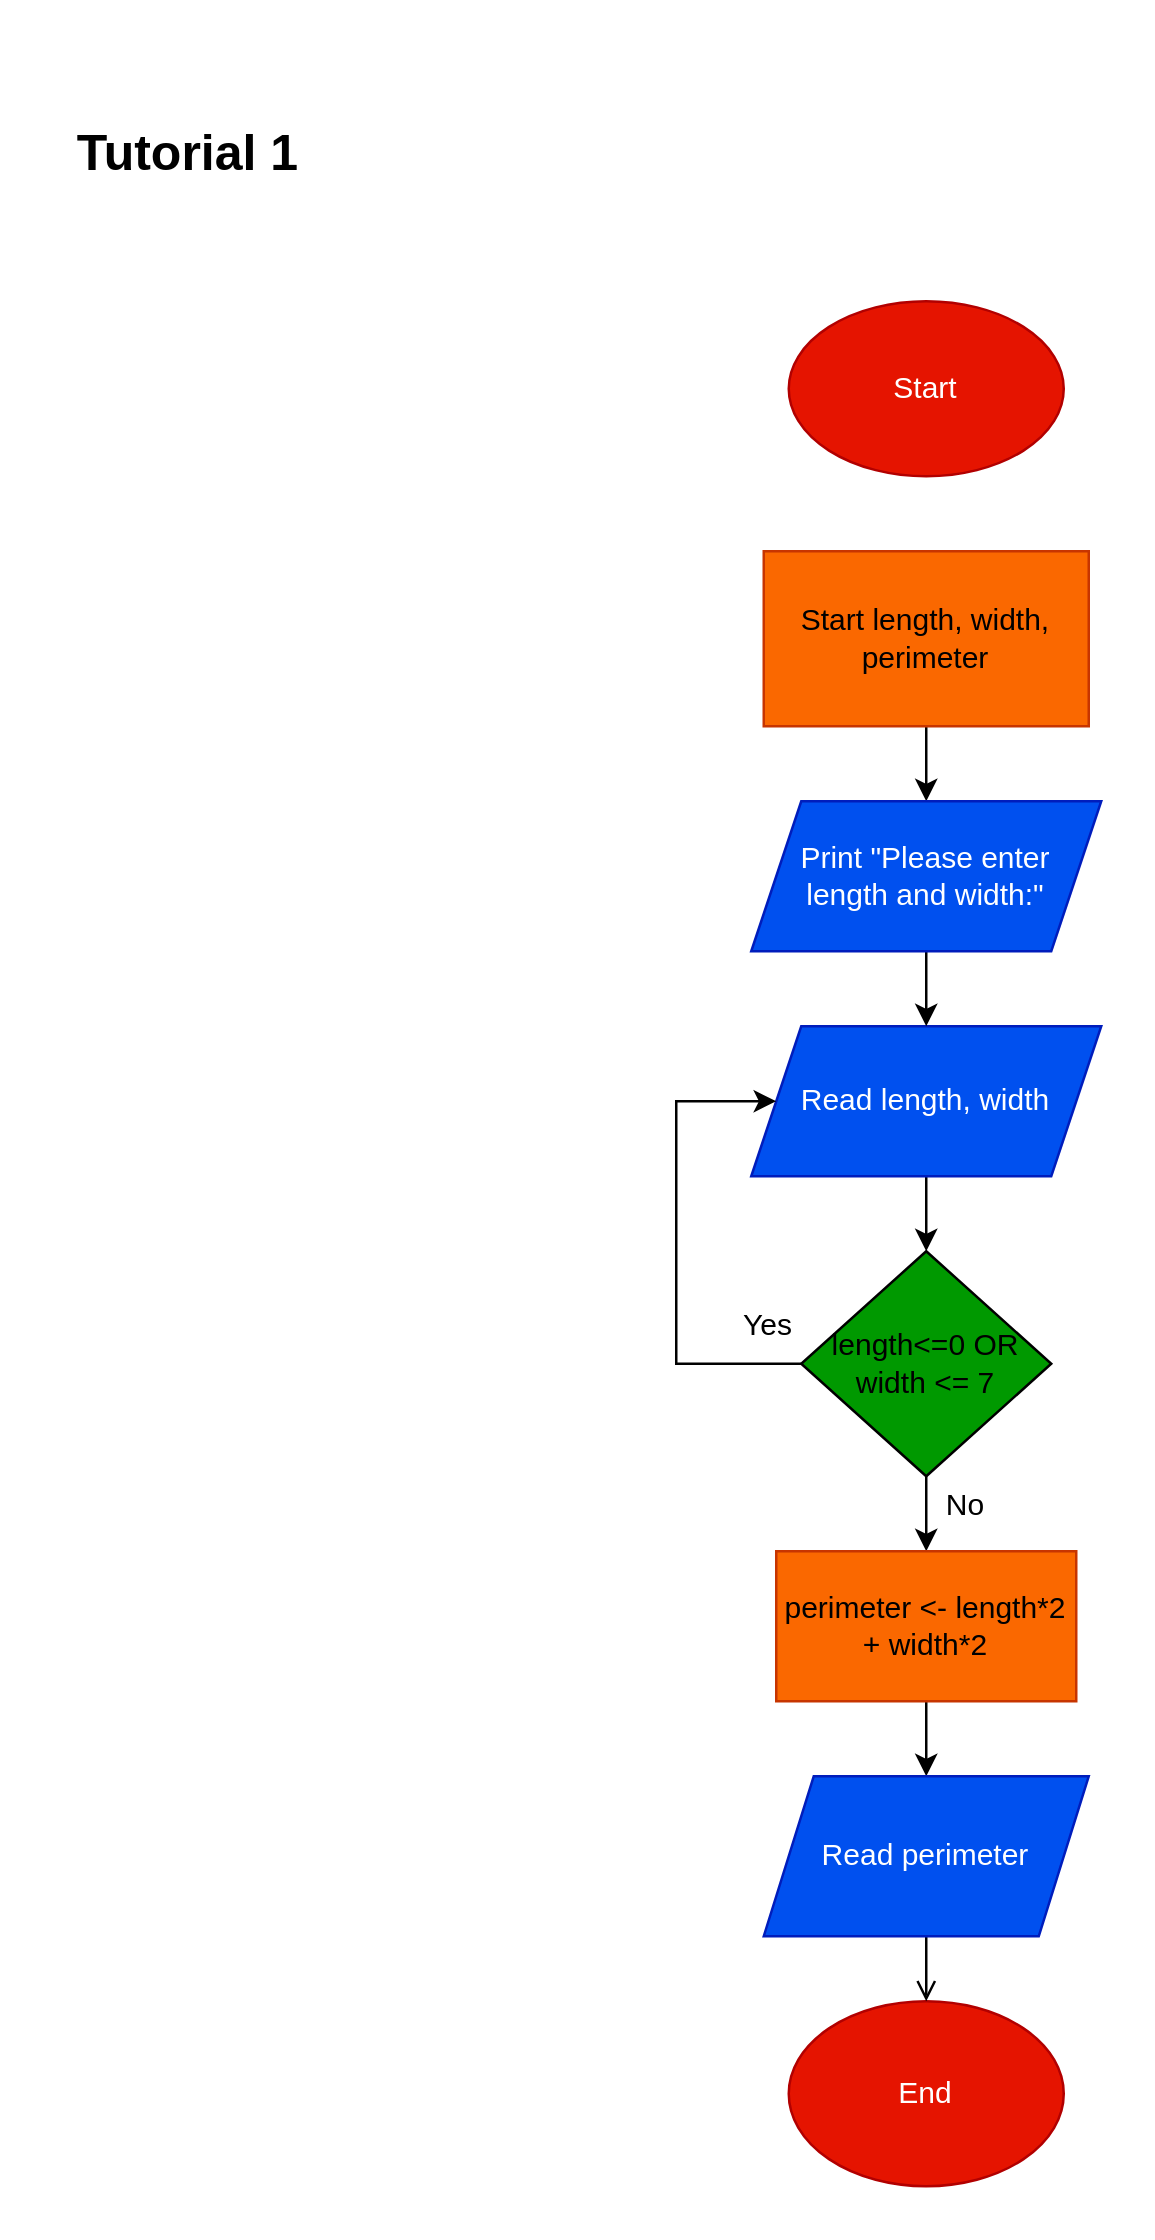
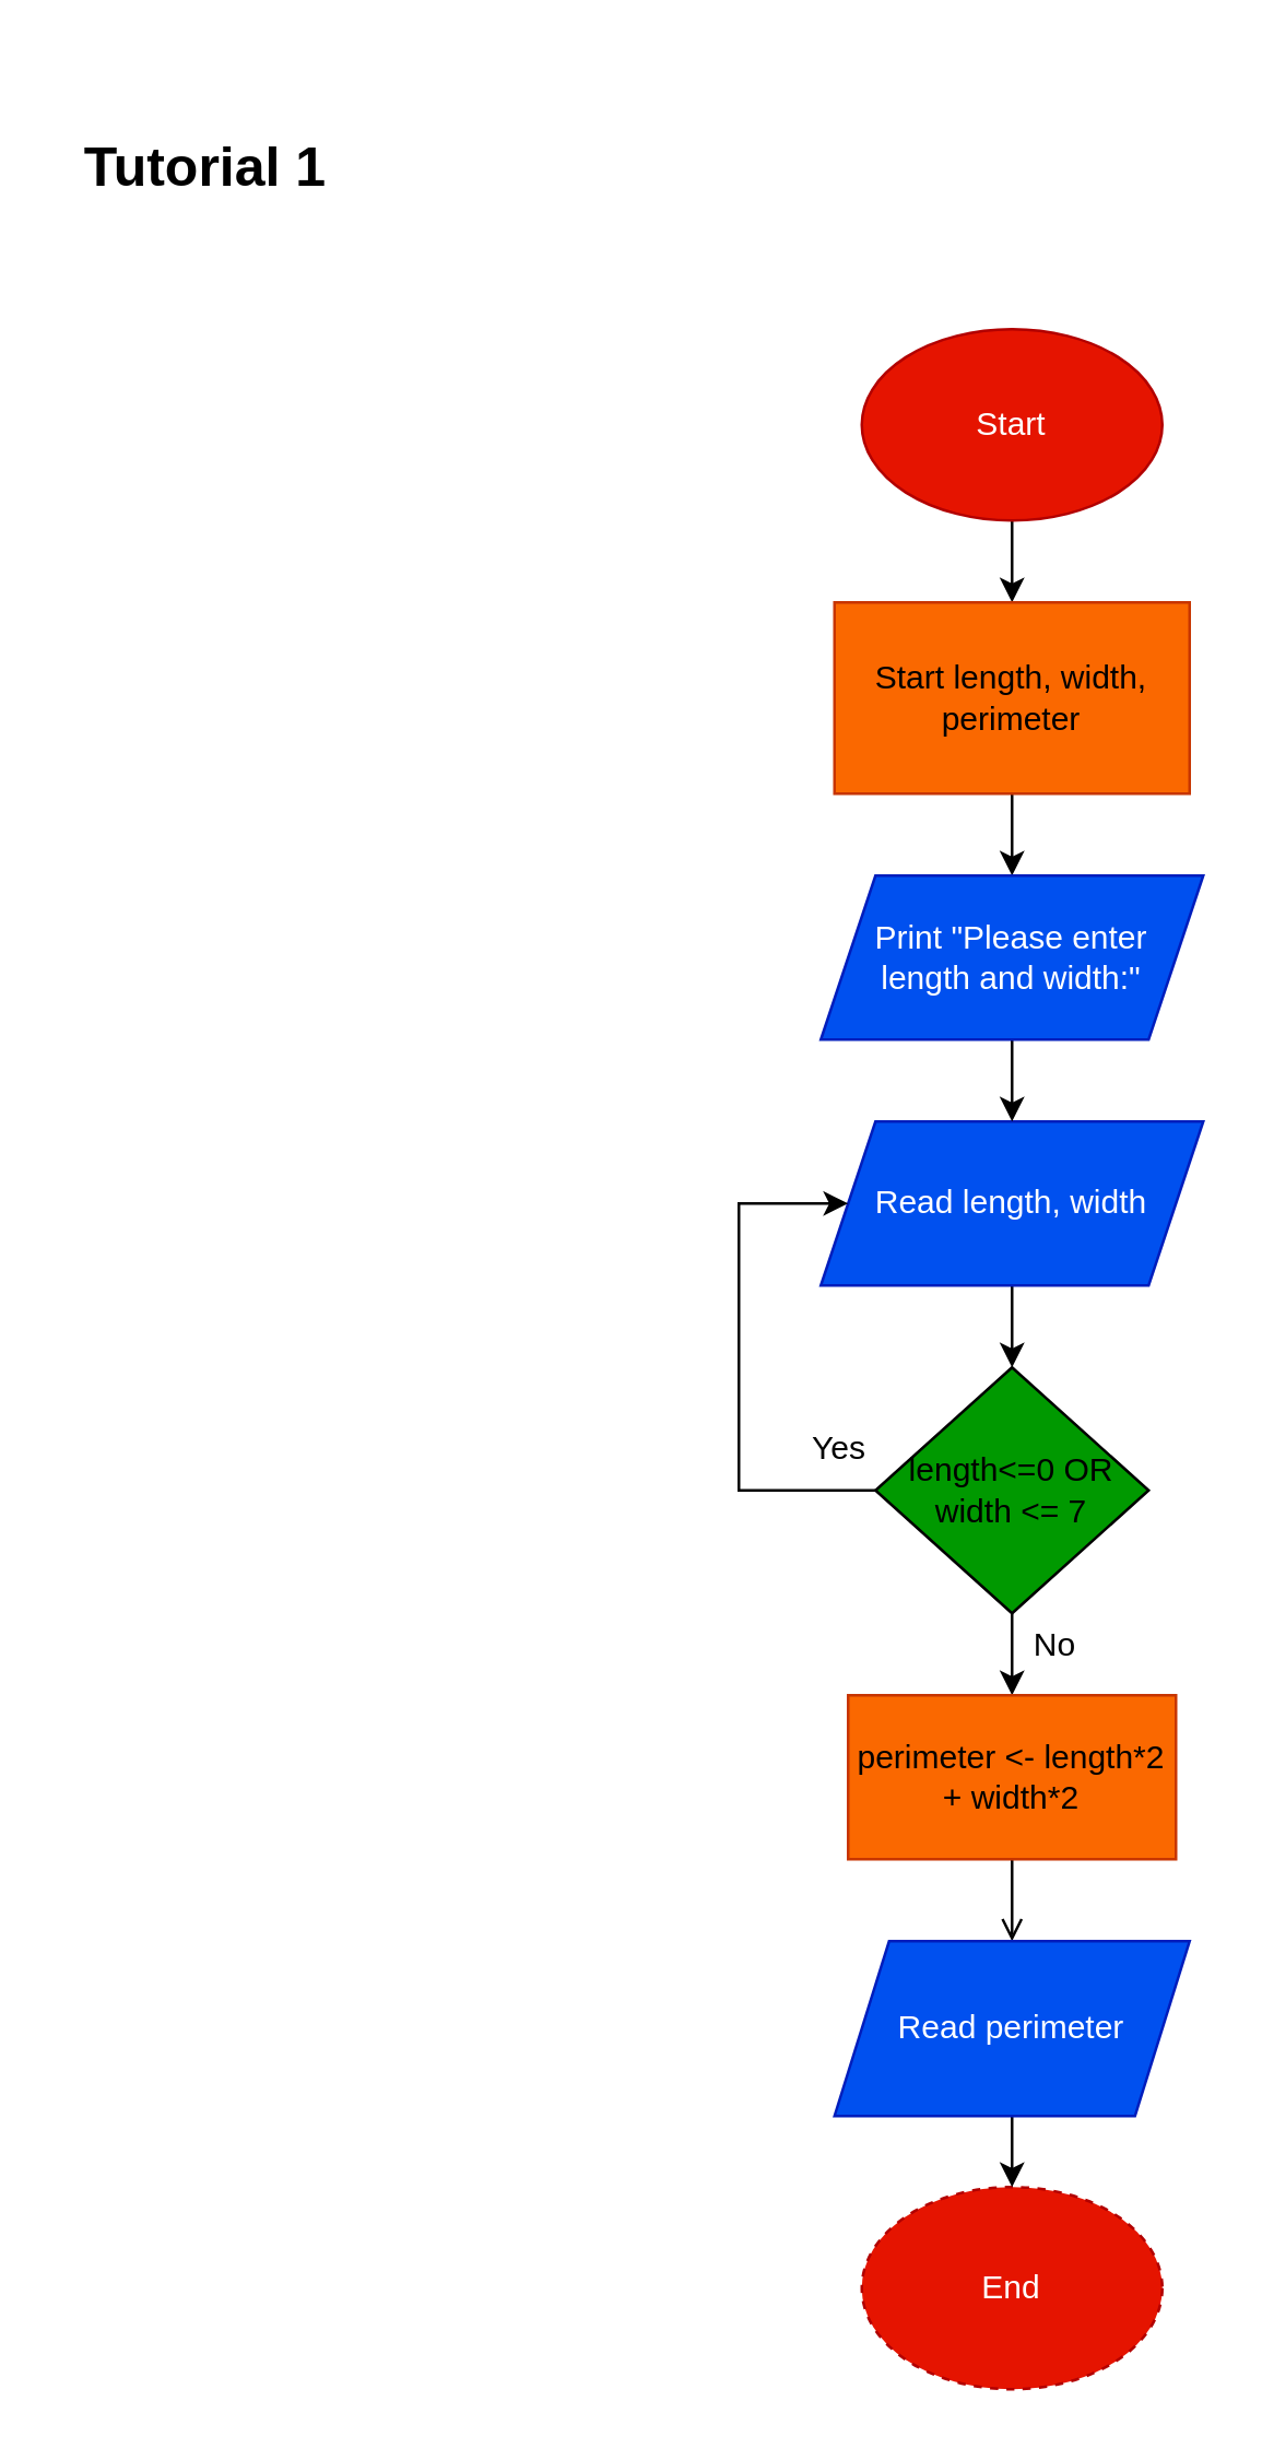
  <mxCell id="0" />
  <mxCell id="1" parent="0" />
+ <mxCell id="2" style="edgeStyle=orthogonalEdgeStyle;rounded=0;orthogonalLoop=1;jettySize=auto;html=1;exitX=0.5;exitY=1;exitDx=0;exitDy=0;entryX=0.5;entryY=0;entryDx=0;entryDy=0;" edge="1" parent="1" source="3" target="6"><mxGeometry relative="1" as="geometry" /></mxCell>
  <mxCell id="3" value="Start" style="ellipse;whiteSpace=wrap;html=1;fillColor=#e51400;fontColor=#ffffff;strokeColor=#B20000;" vertex="1" parent="1"><mxGeometry x="315" y="120" width="110" height="70" as="geometry" /></mxCell>
- <mxCell id="4" value="End" style="ellipse;whiteSpace=wrap;html=1;fillColor=#E51400;fontColor=#FFFFFF;strokeColor=#B20000;" vertex="1" parent="1"><mxGeometry x="315" y="800" width="110" height="74" as="geometry" /></mxCell>
+ <mxCell id="4" value="End" style="ellipse;whiteSpace=wrap;html=1;fillColor=#E51400;fontColor=#FFFFFF;strokeColor=#B20000;dashed=1;" vertex="1" parent="1"><mxGeometry x="315" y="800" width="110" height="74" as="geometry" /></mxCell>
  <mxCell id="5" style="edgeStyle=orthogonalEdgeStyle;rounded=0;orthogonalLoop=1;jettySize=auto;html=1;exitX=0.5;exitY=1;exitDx=0;exitDy=0;entryX=0.5;entryY=0;entryDx=0;entryDy=0;fontColor=default;" edge="1" parent="1" source="6" target="19"><mxGeometry relative="1" as="geometry" /></mxCell>
  <mxCell id="6" value="Start length, width, perimeter" style="rounded=0;whiteSpace=wrap;html=1;fillColor=#FA6800;strokeColor=#C73500;fontColor=default;" vertex="1" parent="1"><mxGeometry x="305" y="220" width="130" height="70" as="geometry" /></mxCell>
  <mxCell id="7" style="edgeStyle=orthogonalEdgeStyle;rounded=0;orthogonalLoop=1;jettySize=auto;html=1;exitX=0.5;exitY=1;exitDx=0;exitDy=0;" edge="1" parent="1" source="8" target="11"><mxGeometry relative="1" as="geometry" /></mxCell>
  <mxCell id="8" value="Read length, width" style="shape=parallelogram;perimeter=parallelogramPerimeter;whiteSpace=wrap;html=1;fixedSize=1;fillColor=#0050EF;fontColor=#FFFFFF;strokeColor=#001DBC;" vertex="1" parent="1"><mxGeometry x="300" y="410" width="140" height="60" as="geometry" /></mxCell>
  <mxCell id="9" style="edgeStyle=orthogonalEdgeStyle;rounded=0;orthogonalLoop=1;jettySize=auto;html=1;exitX=0;exitY=0.5;exitDx=0;exitDy=0;entryX=0;entryY=0.5;entryDx=0;entryDy=0;" edge="1" parent="1" source="11" target="8"><mxGeometry relative="1" as="geometry"><Array as="points"><mxPoint x="270" y="545" /><mxPoint x="270" y="440" /></Array></mxGeometry></mxCell>
  <mxCell id="10" style="edgeStyle=orthogonalEdgeStyle;rounded=0;orthogonalLoop=1;jettySize=auto;html=1;exitX=0.5;exitY=1;exitDx=0;exitDy=0;entryX=0.5;entryY=0;entryDx=0;entryDy=0;fontColor=default;" edge="1" parent="1" source="11" target="14"><mxGeometry relative="1" as="geometry" /></mxCell>
  <mxCell id="11" value="length&amp;lt;=0 OR width &amp;lt;= 7" style="rhombus;whiteSpace=wrap;html=1;fillColor=#009900;" vertex="1" parent="1"><mxGeometry x="320" y="500" width="100" height="90" as="geometry" /></mxCell>
  <mxCell id="12" value="Yes" style="text;html=1;strokeColor=none;fillColor=none;align=center;verticalAlign=middle;whiteSpace=wrap;rounded=0;" vertex="1" parent="1"><mxGeometry x="277" y="515" width="60" height="30" as="geometry" /></mxCell>
- <mxCell id="13" style="edgeStyle=orthogonalEdgeStyle;rounded=0;orthogonalLoop=1;jettySize=auto;html=1;exitX=0.5;exitY=1;exitDx=0;exitDy=0;entryX=0.5;entryY=0;entryDx=0;entryDy=0;" edge="1" parent="1" source="14" target="17"><mxGeometry relative="1" as="geometry" /></mxCell>
+ <mxCell id="13" style="edgeStyle=orthogonalEdgeStyle;rounded=0;orthogonalLoop=1;jettySize=auto;html=1;exitX=0.5;exitY=1;exitDx=0;exitDy=0;entryX=0.5;entryY=0;entryDx=0;entryDy=0;endArrow=open;" edge="1" parent="1" source="14" target="17"><mxGeometry relative="1" as="geometry" /></mxCell>
  <mxCell id="14" value="perimeter &amp;lt;- length*2 + width*2" style="rounded=0;whiteSpace=wrap;html=1;fillColor=#FA6800;strokeColor=#C73500;" vertex="1" parent="1"><mxGeometry x="310" y="620" width="120" height="60" as="geometry" /></mxCell>
  <mxCell id="15" value="No" style="text;html=1;strokeColor=none;fillColor=none;align=center;verticalAlign=middle;whiteSpace=wrap;rounded=0;" vertex="1" parent="1"><mxGeometry x="356" y="587" width="60" height="30" as="geometry" /></mxCell>
- <mxCell id="16" style="edgeStyle=orthogonalEdgeStyle;rounded=0;orthogonalLoop=1;jettySize=auto;html=1;exitX=0.5;exitY=1;exitDx=0;exitDy=0;entryX=0.5;entryY=0;entryDx=0;entryDy=0;endArrow=open;" edge="1" parent="1" source="17" target="4"><mxGeometry relative="1" as="geometry" /></mxCell>
+ <mxCell id="16" style="edgeStyle=orthogonalEdgeStyle;rounded=0;orthogonalLoop=1;jettySize=auto;html=1;exitX=0.5;exitY=1;exitDx=0;exitDy=0;entryX=0.5;entryY=0;entryDx=0;entryDy=0;" edge="1" parent="1" source="17" target="4"><mxGeometry relative="1" as="geometry" /></mxCell>
  <mxCell id="17" value="Read perimeter" style="shape=parallelogram;perimeter=parallelogramPerimeter;whiteSpace=wrap;html=1;fixedSize=1;fillColor=#0050EF;strokeColor=#001DBC;fontColor=#FFFFFF;" vertex="1" parent="1"><mxGeometry x="305" y="710" width="130" height="64" as="geometry" /></mxCell>
  <mxCell id="18" style="edgeStyle=orthogonalEdgeStyle;rounded=0;orthogonalLoop=1;jettySize=auto;html=1;exitX=0.5;exitY=1;exitDx=0;exitDy=0;entryX=0.5;entryY=0;entryDx=0;entryDy=0;fontColor=default;" edge="1" parent="1" source="19" target="8"><mxGeometry relative="1" as="geometry" /></mxCell>
  <mxCell id="19" value="Print &quot;Please enter &lt;br&gt;length and width:&quot;" style="shape=parallelogram;perimeter=parallelogramPerimeter;whiteSpace=wrap;html=1;fixedSize=1;fillColor=#0050EF;fontColor=#FFFFFF;strokeColor=#001DBC;" vertex="1" parent="1"><mxGeometry x="300" y="320" width="140" height="60" as="geometry" /></mxCell>
  <mxCell id="20" value="&lt;b&gt;&lt;font style=&quot;font-size: 20px;&quot;&gt;Tutorial 1&lt;/font&gt;&lt;/b&gt;" style="text;html=1;strokeColor=none;fillColor=none;align=center;verticalAlign=middle;whiteSpace=wrap;rounded=0;fontColor=default;" vertex="1" parent="1"><mxGeometry x="20" y="20" width="110" height="80" as="geometry" /></mxCell>
